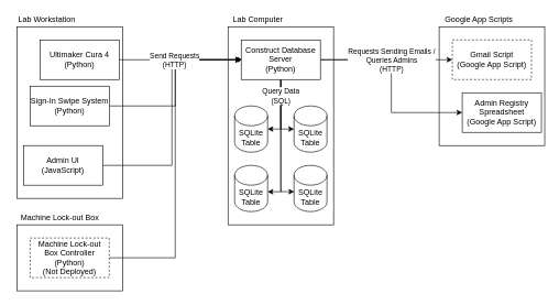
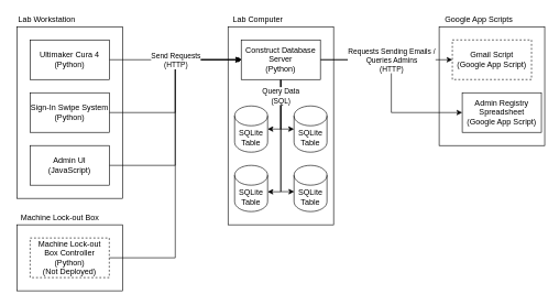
  <mxCell id="0" />
  <mxCell id="1" parent="0" />
  <mxCell id="2" value="" style="rounded=0;whiteSpace=wrap;html=1;fillColor=none;gradientColor=none;" vertex="1" parent="1"><mxGeometry x="25" y="340" width="160" height="100" as="geometry" /></mxCell>
  <mxCell id="3" value="" style="rounded=0;whiteSpace=wrap;html=1;fillColor=none;gradientColor=none;" vertex="1" parent="1"><mxGeometry x="25" y="40" width="160" height="260" as="geometry" /></mxCell>
  <mxCell id="4" value="" style="rounded=0;whiteSpace=wrap;html=1;fillColor=none;gradientColor=none;" vertex="1" parent="1"><mxGeometry x="665" y="40" width="160" height="180" as="geometry" /></mxCell>
  <mxCell id="5" value="" style="rounded=0;whiteSpace=wrap;html=1;fillColor=none;" vertex="1" parent="1"><mxGeometry x="345" y="40" width="160" height="300" as="geometry" /></mxCell>
  <mxCell id="6" style="edgeStyle=orthogonalEdgeStyle;rounded=0;orthogonalLoop=1;jettySize=auto;html=1;entryX=0;entryY=0.5;entryDx=0;entryDy=0;" edge="1" parent="1" source="23" target="29"><mxGeometry relative="1" as="geometry" /></mxCell>
  <mxCell id="7" style="edgeStyle=orthogonalEdgeStyle;rounded=0;orthogonalLoop=1;jettySize=auto;html=1;entryX=0;entryY=0.5;entryDx=0;entryDy=0;" edge="1" parent="1" source="8" target="23"><mxGeometry relative="1" as="geometry" /></mxCell>
- <mxCell id="8" value="Ultimaker Cura 4&lt;br&gt;(Python)" style="rounded=0;whiteSpace=wrap;html=1;" vertex="1" parent="1"><mxGeometry x="60" y="60" width="120" height="60" as="geometry" /></mxCell>
+ <mxCell id="8" value="Ultimaker Cura 4&lt;br&gt;(Python)" style="rounded=0;whiteSpace=wrap;html=1;" vertex="1" parent="1"><mxGeometry x="45" y="60" width="120" height="60" as="geometry" /></mxCell>
  <mxCell id="9" style="edgeStyle=orthogonalEdgeStyle;rounded=0;orthogonalLoop=1;jettySize=auto;html=1;entryX=0;entryY=0.5;entryDx=0;entryDy=0;endArrow=diamond;" edge="1" parent="1" source="10" target="23"><mxGeometry relative="1" as="geometry" /></mxCell>
- <mxCell id="10" value="Sign-In Swipe System&lt;br&gt;(Python)" style="rounded=0;whiteSpace=wrap;html=1;" vertex="1" parent="1"><mxGeometry x="45" y="130" width="120" height="60" as="geometry" /></mxCell>
+ <mxCell id="10" value="Sign-In Swipe System&lt;br&gt;(Python)" style="rounded=0;whiteSpace=wrap;html=1;" vertex="1" parent="1"><mxGeometry x="45" y="140" width="120" height="60" as="geometry" /></mxCell>
  <mxCell id="11" style="edgeStyle=orthogonalEdgeStyle;rounded=0;orthogonalLoop=1;jettySize=auto;html=1;entryX=0;entryY=0.5;entryDx=0;entryDy=0;" edge="1" parent="1" source="12" target="23"><mxGeometry relative="1" as="geometry" /></mxCell>
  <mxCell id="12" value="Machine Lock-out Box Controller&lt;br&gt;(Python)&lt;br&gt;(Not Deployed)" style="rounded=0;whiteSpace=wrap;html=1;dashed=1;" vertex="1" parent="1"><mxGeometry x="45" y="360" width="120" height="60" as="geometry" /></mxCell>
  <mxCell id="13" style="edgeStyle=orthogonalEdgeStyle;rounded=0;orthogonalLoop=1;jettySize=auto;html=1;entryX=0;entryY=0.5;entryDx=0;entryDy=0;" edge="1" parent="1" source="15" target="23"><mxGeometry relative="1" as="geometry" /></mxCell>
  <mxCell id="14" value="Send Requests&lt;br&gt;(HTTP)" style="edgeLabel;html=1;align=center;verticalAlign=middle;resizable=0;points=[];" vertex="1" connectable="0" parent="13"><mxGeometry x="0.655" relative="1" as="geometry"><mxPoint x="-38" as="offset" /></mxGeometry></mxCell>
- <mxCell id="15" value="Admin UI&lt;br&gt;(JavaScript)" style="rounded=0;whiteSpace=wrap;html=1;" vertex="1" parent="1"><mxGeometry x="35" y="220" width="120" height="60" as="geometry" /></mxCell>
+ <mxCell id="15" value="Admin UI&lt;br&gt;(JavaScript)" style="rounded=0;whiteSpace=wrap;html=1;" vertex="1" parent="1"><mxGeometry x="45" y="220" width="120" height="60" as="geometry" /></mxCell>
  <mxCell id="16" style="edgeStyle=orthogonalEdgeStyle;rounded=0;orthogonalLoop=1;jettySize=auto;html=1;entryX=1;entryY=0.5;entryDx=0;entryDy=0;entryPerimeter=0;" edge="1" parent="1" source="23" target="24"><mxGeometry relative="1" as="geometry" /></mxCell>
  <mxCell id="17" style="edgeStyle=orthogonalEdgeStyle;rounded=0;orthogonalLoop=1;jettySize=auto;html=1;entryX=0;entryY=0.5;entryDx=0;entryDy=0;entryPerimeter=0;" edge="1" parent="1" source="23" target="25"><mxGeometry relative="1" as="geometry" /></mxCell>
  <mxCell id="18" style="edgeStyle=orthogonalEdgeStyle;rounded=0;orthogonalLoop=1;jettySize=auto;html=1;entryX=0.006;entryY=0.569;entryDx=0;entryDy=0;entryPerimeter=0;" edge="1" parent="1" source="23" target="27"><mxGeometry relative="1" as="geometry" /></mxCell>
  <mxCell id="19" style="edgeStyle=orthogonalEdgeStyle;rounded=0;orthogonalLoop=1;jettySize=auto;html=1;entryX=1;entryY=0.571;entryDx=0;entryDy=0;entryPerimeter=0;" edge="1" parent="1" source="23" target="26"><mxGeometry relative="1" as="geometry" /></mxCell>
  <mxCell id="20" value="Query Data&lt;br&gt;(SQL)" style="edgeLabel;html=1;align=center;verticalAlign=middle;resizable=0;points=[];" vertex="1" connectable="0" parent="19"><mxGeometry x="-0.752" y="-1" relative="1" as="geometry"><mxPoint as="offset" /></mxGeometry></mxCell>
  <mxCell id="21" style="edgeStyle=orthogonalEdgeStyle;rounded=0;orthogonalLoop=1;jettySize=auto;html=1;entryX=0;entryY=0.5;entryDx=0;entryDy=0;" edge="1" parent="1" source="23" target="28"><mxGeometry relative="1" as="geometry" /></mxCell>
  <mxCell id="22" value="Requests Sending Emails /&lt;br&gt;Queries Admins&lt;br&gt;(HTTP)" style="edgeLabel;html=1;align=center;verticalAlign=middle;resizable=0;points=[];" vertex="1" connectable="0" parent="21"><mxGeometry x="0.332" y="1" relative="1" as="geometry"><mxPoint x="-26" y="1" as="offset" /></mxGeometry></mxCell>
  <mxCell id="23" value="Construct Database Server&lt;br&gt;(Python)" style="rounded=0;whiteSpace=wrap;html=1;" vertex="1" parent="1"><mxGeometry x="365" y="60" width="120" height="60" as="geometry" /></mxCell>
  <mxCell id="24" value="SQLite&lt;br&gt;Table" style="shape=cylinder3;whiteSpace=wrap;html=1;boundedLbl=1;backgroundOutline=1;size=15;" vertex="1" parent="1"><mxGeometry x="355" y="160" width="50" height="70" as="geometry" /></mxCell>
  <mxCell id="25" value="SQLite&lt;br&gt;Table" style="shape=cylinder3;whiteSpace=wrap;html=1;boundedLbl=1;backgroundOutline=1;size=15;" vertex="1" parent="1"><mxGeometry x="445" y="160" width="50" height="70" as="geometry" /></mxCell>
  <mxCell id="26" value="SQLite&lt;br&gt;Table" style="shape=cylinder3;whiteSpace=wrap;html=1;boundedLbl=1;backgroundOutline=1;size=15;" vertex="1" parent="1"><mxGeometry x="355" y="250" width="50" height="70" as="geometry" /></mxCell>
  <mxCell id="27" value="SQLite&lt;br&gt;Table" style="shape=cylinder3;whiteSpace=wrap;html=1;boundedLbl=1;backgroundOutline=1;size=15;" vertex="1" parent="1"><mxGeometry x="445" y="250" width="50" height="70" as="geometry" /></mxCell>
  <mxCell id="28" value="Gmail Script&lt;br&gt;(Google App Script)" style="rounded=0;whiteSpace=wrap;html=1;dashed=1;" vertex="1" parent="1"><mxGeometry x="685" y="60" width="120" height="60" as="geometry" /></mxCell>
  <mxCell id="29" value="Admin Registry Spreadsheet&lt;br&gt;(Google App Script)" style="rounded=0;whiteSpace=wrap;html=1;" vertex="1" parent="1"><mxGeometry x="700" y="140" width="120" height="60" as="geometry" /></mxCell>
  <mxCell id="30" value="Lab Computer" style="text;html=1;align=center;verticalAlign=middle;resizable=0;points=[];autosize=1;strokeColor=none;" vertex="1" parent="1"><mxGeometry x="345" y="20" width="90" height="20" as="geometry" /></mxCell>
  <mxCell id="31" value="Google App Scripts" style="text;html=1;align=center;verticalAlign=middle;resizable=0;points=[];autosize=1;strokeColor=none;" vertex="1" parent="1"><mxGeometry x="665" y="20" width="120" height="20" as="geometry" /></mxCell>
  <mxCell id="32" value="Lab Workstation" style="text;html=1;align=center;verticalAlign=middle;resizable=0;points=[];autosize=1;strokeColor=none;" vertex="1" parent="1"><mxGeometry x="20" y="20" width="100" height="20" as="geometry" /></mxCell>
  <mxCell id="33" value="Machine Lock-out Box" style="text;html=1;align=center;verticalAlign=middle;resizable=0;points=[];autosize=1;strokeColor=none;" vertex="1" parent="1"><mxGeometry x="25" y="320" width="130" height="20" as="geometry" /></mxCell>
